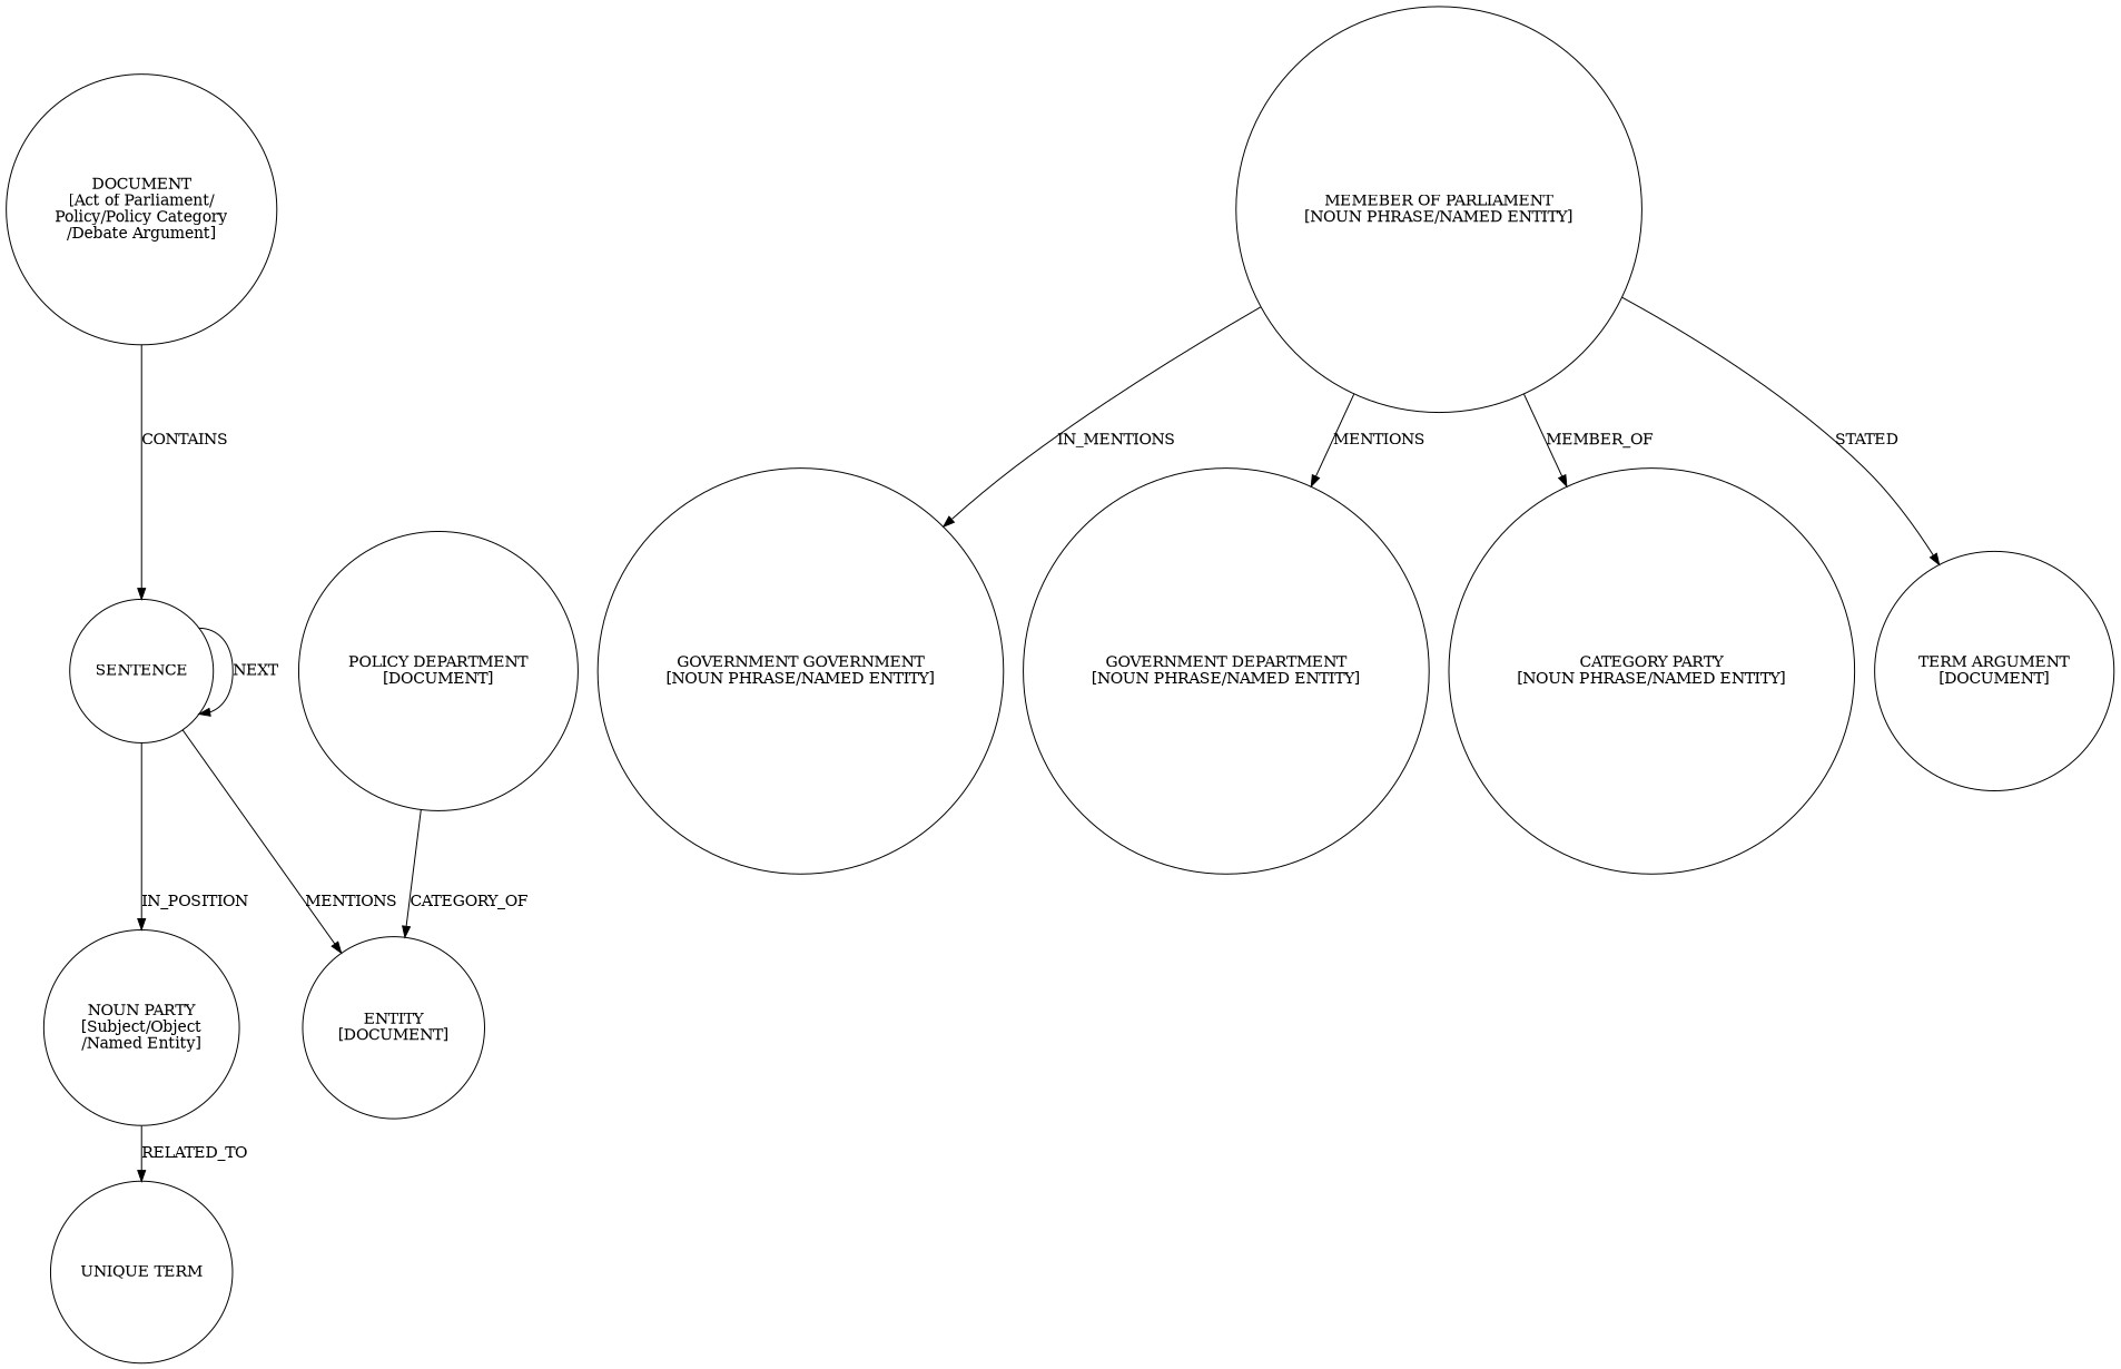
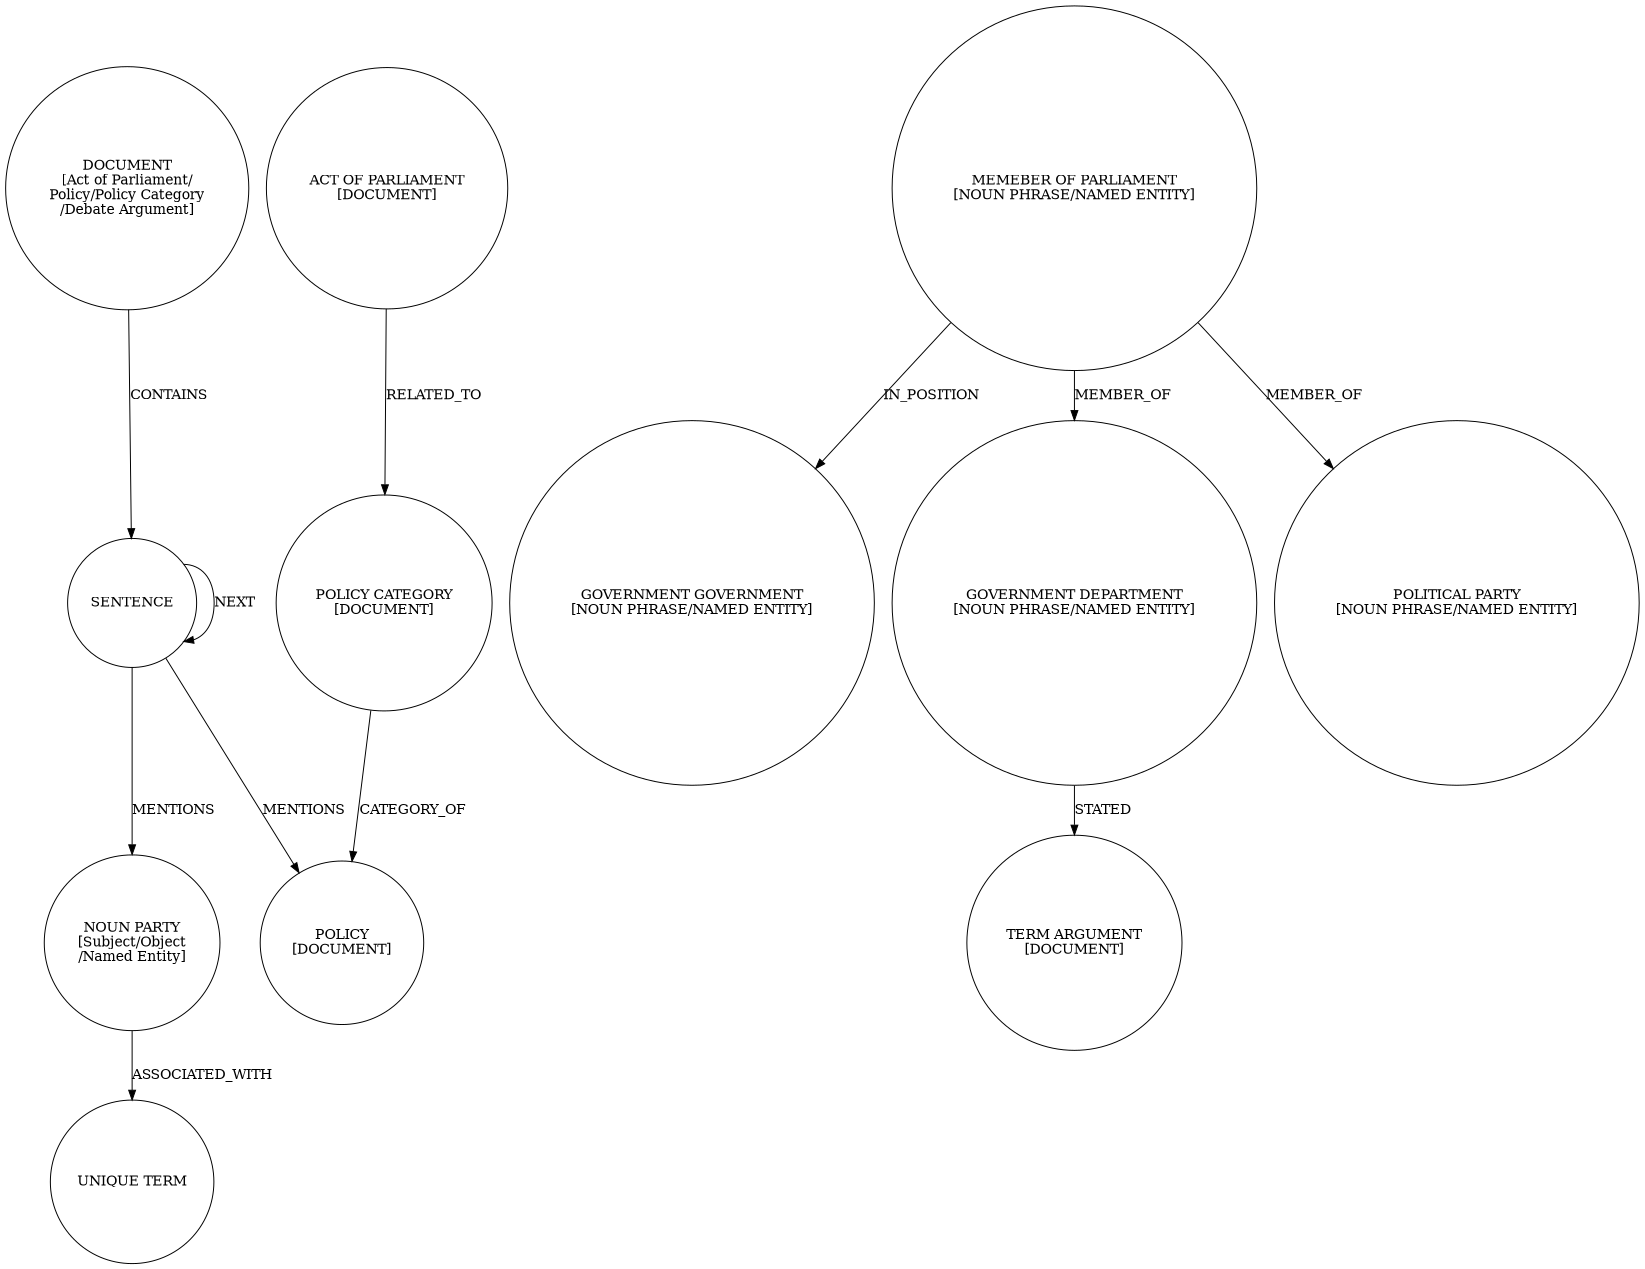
  digraph {
    splines=spline
    node [shape=circle]
    n1 [label="DOCUMENT\n[Act of Parliament/\nPolicy/Policy Category\n/Debate Argument]"]
    n2 [label=SENTENCE]
    n3 [label="NOUN PARTY\n[Subject/Object\n/Named Entity]"]
-   n4 [label="ENTITY\n[DOCUMENT]"]
+   n4 [label="POLICY\n[DOCUMENT]"]
    n5 [label="UNIQUE TERM"]
-   n6 [label="POLICY DEPARTMENT\n[DOCUMENT]"]
+   n6 [label="POLICY CATEGORY\n[DOCUMENT]"]
+   n7 [label="ACT OF PARLIAMENT\n[DOCUMENT]"]
    n8 [label="MEMEBER OF PARLIAMENT\n[NOUN PHRASE/NAMED ENTITY]"]
    n9 [label="GOVERNMENT GOVERNMENT\n[NOUN PHRASE/NAMED ENTITY]"]
    n10 [label="GOVERNMENT DEPARTMENT\n[NOUN PHRASE/NAMED ENTITY]"]
-   n11 [label="CATEGORY PARTY\n[NOUN PHRASE/NAMED ENTITY]"]
+   n11 [label="POLITICAL PARTY\n[NOUN PHRASE/NAMED ENTITY]"]
    n12 [label="TERM ARGUMENT\n[DOCUMENT]"]
    n1 -> n2 [label=CONTAINS]
    n2 -> n2 [label=NEXT]
-   n2 -> n3 [label=IN_POSITION]
+   n2 -> n3 [label=MENTIONS]
    n2 -> n4 [label=MENTIONS]
-   n3 -> n5 [label=RELATED_TO]
+   n3 -> n5 [label=ASSOCIATED_WITH]
    n6 -> n4 [label=CATEGORY_OF]
-   n8 -> n9 [label=IN_MENTIONS]
-   n8 -> n10 [label=MENTIONS]
+   n7 -> n6 [label=RELATED_TO]
+   n8 -> n9 [label=IN_POSITION]
+   n8 -> n10 [label=MEMBER_OF]
    n8 -> n11 [label=MEMBER_OF]
-   n8 -> n12 [label=STATED]
+   n10 -> n12 [label=STATED]
  }
